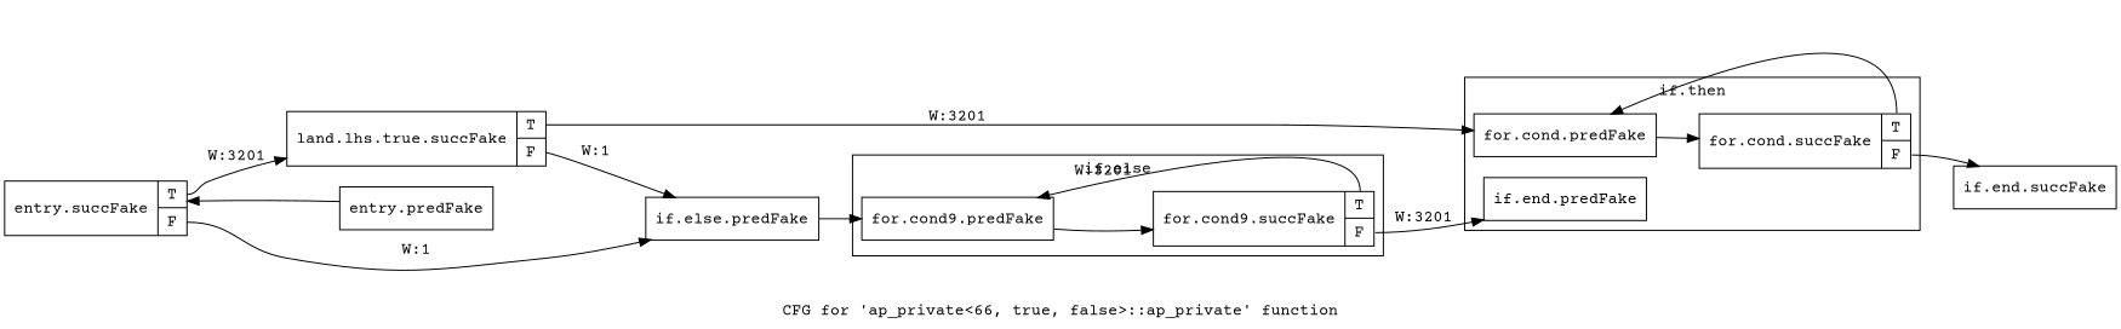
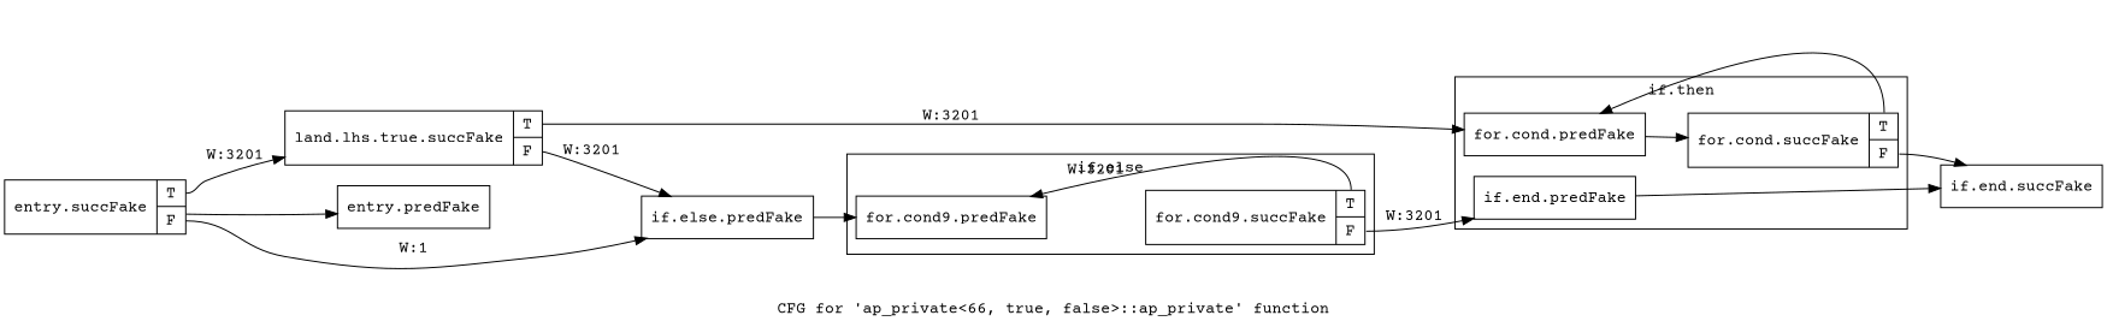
  digraph {
    fontname="Courier Prime"
    label="CFG for 'ap_private\<66, true, false\>::ap_private' function"
    rankdir=LR
    node [filename="/tools/Xilinx/Vitis_HLS/2022.1/include/etc/ap_private.h" fontname="Courier Prime" linenumber=3570 shape=record]
    edge [execusionnum=0 filename="/tools/Xilinx/Vitis_HLS/2022.1/include/etc/ap_private.h" fontname="Courier Prime"]
    n1 [label="{for.cond.predFake}"]
    n2 [label="{for.cond.succFake|{<s0>T|<s1>F}}"]
    n3 [label="{if.end.predFake}"]
    n4 [label="{for.cond9.predFake}"]
    n5 [label="{for.cond9.succFake|{<s0>T|<s1>F}}"]
    n6 [label="{if.end.succFake}"]
    n7 [label="{entry.predFake}" filename="" linenumber=""]
    n8 [label="{entry.succFake|{<s0>T|<s1>F}}"]
    n9 [label="{land.lhs.true.succFake|{<s0>T|<s1>F}}"]
    n10 [label="{if.else.predFake}"]
    subgraph cluster_1 {
      invocationtime=1
      label="if.then"
      tripcount=0
      n1
      n2
      n3
    }
    subgraph cluster_2 {
      invocationtime=-1
      label="if.else"
      tripcount=3200
      n4
      n5
    }
    n1 -> n2
    n2 -> n1 [tailport=s0]
    n2 -> n6 [tailport=s1]
-   n4 -> n5 [execusionnum=6400]
+   n3 -> n6
    n5 -> n3 [execusionnum=3200 label="W:3201" tailport=s1 filename=""]
    n5 -> n4 [execusionnum=3200 label="W:3201" tailport=s0]
-   n7 -> n8 [execusionnum=3200]
+   n8 -> n7 [execusionnum=3200]
    n8 -> n9 [execusionnum=3200 label="W:3201" tailport=s0]
    n8 -> n10 [label="W:1" tailport=s1 execusionnum="" filename=""]
    n9 -> n1 [label="W:3201" tailport=s0]
-   n9 -> n10 [label="W:1" tailport=s1 execusionnum="" filename=""]
+   n9 -> n10 [label="W:3201" tailport=s1 execusionnum="" filename=""]
    n10 -> n4 [execusionnum=3200]
  }
